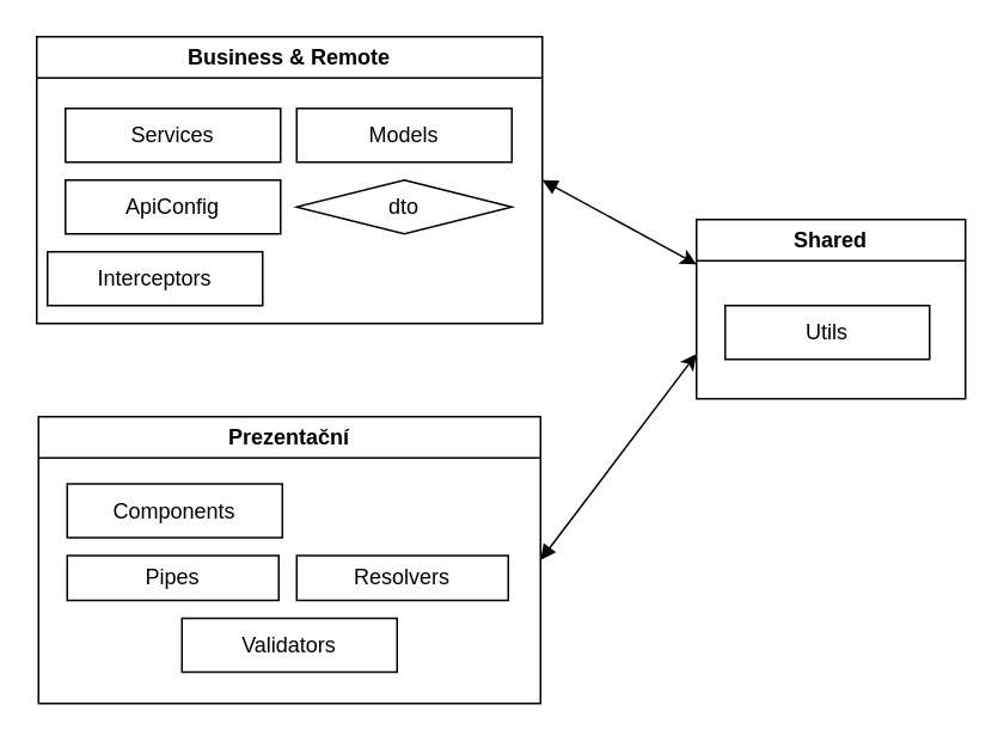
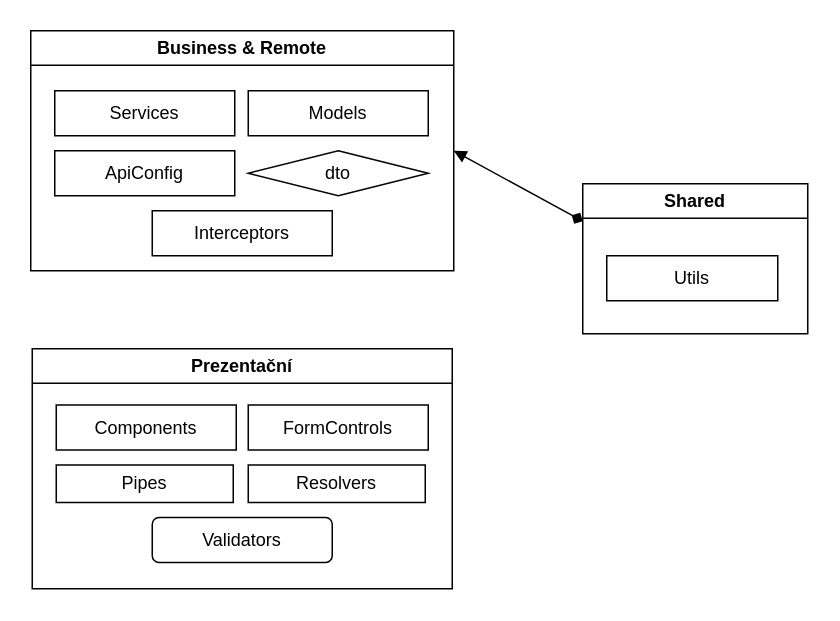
  <mxCell id="0" />
  <mxCell id="1" parent="0" />
  <mxCell id="2" value="Prezentační" style="swimlane;whiteSpace=wrap;html=1;" parent="1" vertex="1"><mxGeometry x="21" y="232" width="280" height="160" as="geometry" /></mxCell>
  <mxCell id="3" value="Components" style="rounded=0;whiteSpace=wrap;html=1;" parent="2" vertex="1"><mxGeometry x="16" y="37.5" width="120" height="30" as="geometry" /></mxCell>
+ <mxCell id="4" value="FormControls" style="rounded=0;whiteSpace=wrap;html=1;" parent="2" vertex="1"><mxGeometry x="144" y="37.5" width="120" height="30" as="geometry" /></mxCell>
  <mxCell id="5" value="Resolvers" style="rounded=0;whiteSpace=wrap;html=1;" parent="2" vertex="1"><mxGeometry x="144" y="77.5" width="118" height="25" as="geometry" /></mxCell>
  <mxCell id="6" value="Pipes" style="rounded=0;whiteSpace=wrap;html=1;" parent="2" vertex="1"><mxGeometry x="16" y="77.5" width="118" height="25" as="geometry" /></mxCell>
- <mxCell id="7" value="Validators" style="rounded=0;whiteSpace=wrap;html=1;" parent="2" vertex="1"><mxGeometry x="80" y="112.5" width="120" height="30" as="geometry" /></mxCell>
+ <mxCell id="7" value="Validators" style="whiteSpace=wrap;html=1;rounded=1;" parent="2" vertex="1"><mxGeometry x="80" y="112.5" width="120" height="30" as="geometry" /></mxCell>
  <mxCell id="8" value="Business &amp;amp; Remote" style="swimlane;whiteSpace=wrap;html=1;" parent="1" vertex="1"><mxGeometry x="20" y="20" width="282" height="160" as="geometry" /></mxCell>
  <mxCell id="9" value="Services" style="rounded=0;whiteSpace=wrap;html=1;" parent="8" vertex="1"><mxGeometry x="16" y="40" width="120" height="30" as="geometry" /></mxCell>
  <mxCell id="10" value="ApiConfig" style="rounded=0;whiteSpace=wrap;html=1;" parent="8" vertex="1"><mxGeometry x="16" y="80" width="120" height="30" as="geometry" /></mxCell>
  <mxCell id="11" value="Models" style="rounded=0;whiteSpace=wrap;html=1;" parent="8" vertex="1"><mxGeometry x="145" y="40" width="120" height="30" as="geometry" /></mxCell>
  <mxCell id="12" value="dto" style="rhombus;whiteSpace=wrap;html=1;" parent="8" vertex="1"><mxGeometry x="145" y="80" width="120" height="30" as="geometry" /></mxCell>
- <mxCell id="13" value="Interceptors" style="rounded=0;whiteSpace=wrap;html=1;" parent="8" vertex="1"><mxGeometry x="6" y="120" width="120" height="30" as="geometry" /></mxCell>
+ <mxCell id="13" value="Interceptors" style="rounded=0;whiteSpace=wrap;html=1;" parent="8" vertex="1"><mxGeometry x="81" y="120" width="120" height="30" as="geometry" /></mxCell>
  <mxCell id="14" value="Shared" style="swimlane;whiteSpace=wrap;html=1;" parent="1" vertex="1"><mxGeometry x="388" y="122" width="150" height="100" as="geometry" /></mxCell>
  <mxCell id="15" value="Utils" style="rounded=0;whiteSpace=wrap;html=1;" parent="14" vertex="1"><mxGeometry x="16" y="48" width="114" height="30" as="geometry" /></mxCell>
- <mxCell id="16" style="rounded=0;orthogonalLoop=1;jettySize=auto;html=1;entryX=0;entryY=0.75;entryDx=0;entryDy=0;startArrow=block;startFill=1;exitX=1;exitY=0.5;exitDx=0;exitDy=0;" parent="1" source="2" target="14" edge="1"><mxGeometry relative="1" as="geometry"><mxPoint x="428" y="352" as="sourcePoint" /><mxPoint x="458" y="302" as="targetPoint" /></mxGeometry></mxCell>
- <mxCell id="17" style="rounded=0;orthogonalLoop=1;jettySize=auto;html=1;exitX=1;exitY=0.5;exitDx=0;exitDy=0;entryX=0;entryY=0.25;entryDx=0;entryDy=0;startArrow=block;startFill=1;" parent="1" source="8" target="14" edge="1"><mxGeometry relative="1" as="geometry"><mxPoint x="374" y="352" as="sourcePoint" /><mxPoint x="478" y="249.5" as="targetPoint" /></mxGeometry></mxCell>
+ <mxCell id="17" style="rounded=0;orthogonalLoop=1;jettySize=auto;html=1;exitX=1;exitY=0.5;exitDx=0;exitDy=0;entryX=0;entryY=0.25;entryDx=0;entryDy=0;startArrow=block;startFill=1;endArrow=diamond;" parent="1" source="8" target="14" edge="1"><mxGeometry relative="1" as="geometry"><mxPoint x="374" y="352" as="sourcePoint" /><mxPoint x="478" y="249.5" as="targetPoint" /></mxGeometry></mxCell>
